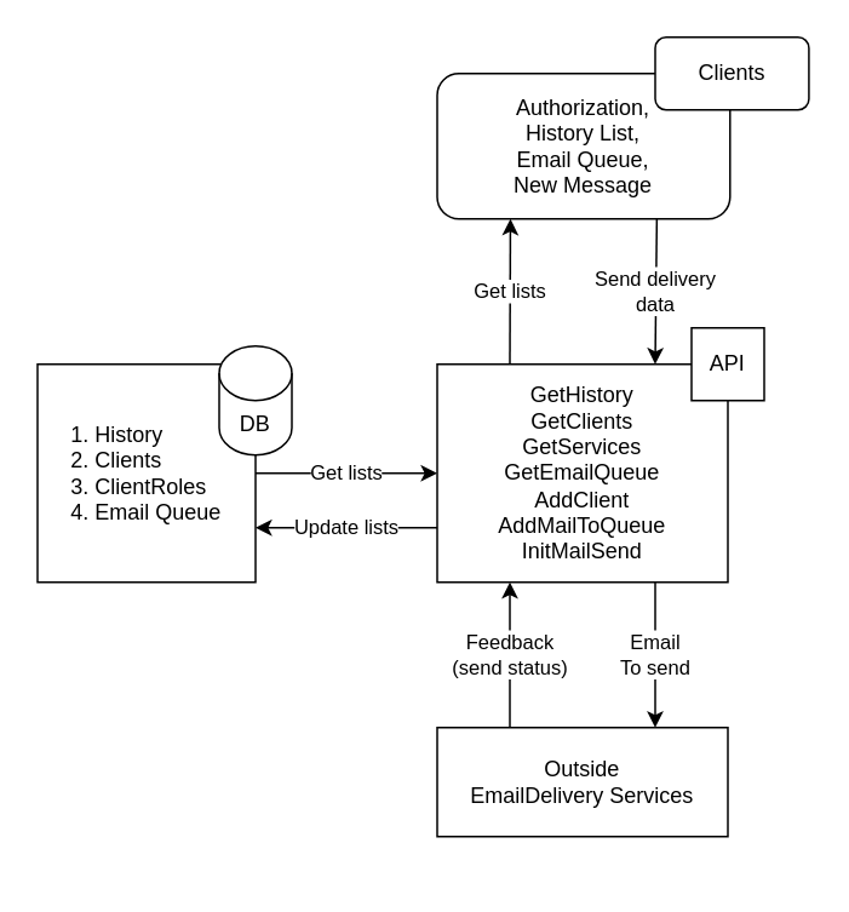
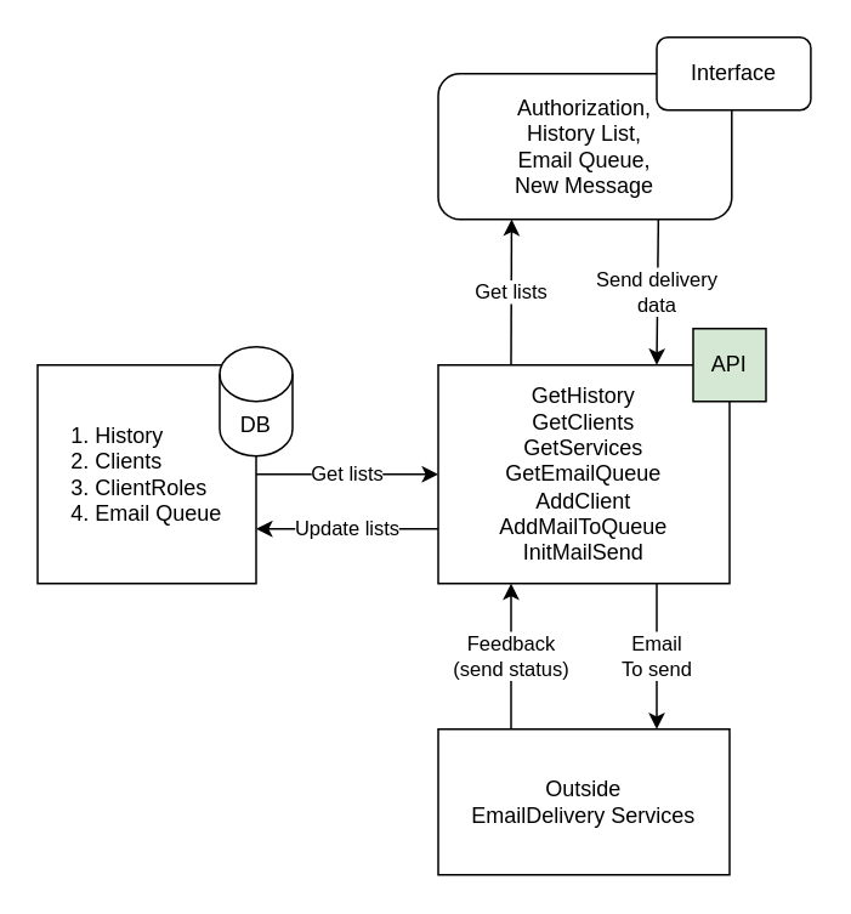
  <mxCell id="0" />
  <mxCell id="1" parent="0" />
  <mxCell id="2" value="" style="group" parent="1" vertex="1" connectable="0"><mxGeometry x="240" y="180" width="180" height="180" as="geometry" /></mxCell>
  <mxCell id="3" value="GetHistory&lt;br&gt;GetClients&lt;br&gt;GetServices&lt;br&gt;GetEmailQueue&lt;br&gt;AddClient&lt;br&gt;AddMailToQueue&lt;br&gt;InitMailSend" style="rounded=0;whiteSpace=wrap;html=1;" parent="2" vertex="1"><mxGeometry y="20" width="160" height="120" as="geometry" /></mxCell>
- <mxCell id="4" value="API" style="whiteSpace=wrap;html=1;aspect=fixed;" parent="2" vertex="1"><mxGeometry x="140" width="40" height="40" as="geometry" /></mxCell>
+ <mxCell id="4" value="API" style="whiteSpace=wrap;html=1;aspect=fixed;fillColor=#d5e8d4;" parent="2" vertex="1"><mxGeometry x="140" width="40" height="40" as="geometry" /></mxCell>
  <mxCell id="5" value="Feedback&lt;br&gt;(send status)" style="endArrow=classic;html=1;entryX=0.25;entryY=1;entryDx=0;entryDy=0;" parent="2" target="3" edge="1"><mxGeometry width="50" height="50" relative="1" as="geometry"><mxPoint x="40" y="220" as="sourcePoint" /><mxPoint x="90" y="170" as="targetPoint" /></mxGeometry></mxCell>
  <mxCell id="6" value="" style="group" parent="1" vertex="1" connectable="0"><mxGeometry x="20" y="190" width="140" height="130" as="geometry" /></mxCell>
  <mxCell id="7" value="&lt;div style=&quot;text-align: justify&quot;&gt;&lt;span&gt;1. History&lt;/span&gt;&lt;/div&gt;&lt;div style=&quot;text-align: justify&quot;&gt;&lt;span&gt;2. Clients&lt;/span&gt;&lt;/div&gt;&lt;div style=&quot;text-align: justify&quot;&gt;&lt;span&gt;3. ClientRoles&lt;/span&gt;&lt;/div&gt;&lt;div style=&quot;text-align: justify&quot;&gt;&lt;span&gt;4. Email Queue&lt;/span&gt;&lt;/div&gt;" style="rounded=0;whiteSpace=wrap;html=1;align=center;" parent="6" vertex="1"><mxGeometry y="10" width="120" height="120" as="geometry" /></mxCell>
  <mxCell id="8" value="DB" style="shape=cylinder3;whiteSpace=wrap;html=1;boundedLbl=1;backgroundOutline=1;size=15;" parent="6" vertex="1"><mxGeometry x="100" width="40" height="60" as="geometry" /></mxCell>
  <mxCell id="9" value="" style="group" parent="1" vertex="1" connectable="0"><mxGeometry x="230" y="20" width="214.61" height="100" as="geometry" /></mxCell>
  <mxCell id="10" value="Authorization,&lt;br&gt;History List,&lt;br&gt;Email Queue,&lt;br&gt;New Message" style="rounded=1;whiteSpace=wrap;html=1;" parent="9" vertex="1"><mxGeometry x="10" y="20" width="161.2" height="80" as="geometry" /></mxCell>
- <mxCell id="11" value="Clients" style="rounded=1;whiteSpace=wrap;html=1;" parent="9" vertex="1"><mxGeometry x="130.003" width="84.607" height="40" as="geometry" /></mxCell>
- <mxCell id="12" value="Outside&lt;br&gt;EmailDelivery Services" style="rounded=0;whiteSpace=wrap;html=1;" parent="1" vertex="1"><mxGeometry x="240" y="400" width="160" height="60" as="geometry" /></mxCell>
+ <mxCell id="11" value="Interface" style="rounded=1;whiteSpace=wrap;html=1;" parent="9" vertex="1"><mxGeometry x="130.003" width="84.607" height="40" as="geometry" /></mxCell>
+ <mxCell id="12" value="Outside&lt;br&gt;EmailDelivery Services" style="rounded=0;whiteSpace=wrap;html=1;" parent="1" vertex="1"><mxGeometry x="240" y="400" width="160" height="80" as="geometry" /></mxCell>
  <mxCell id="13" value="Email&lt;br&gt;To send" style="endArrow=classic;html=1;exitX=0.75;exitY=1;exitDx=0;exitDy=0;entryX=0.75;entryY=0;entryDx=0;entryDy=0;" parent="1" source="3" target="12" edge="1"><mxGeometry width="50" height="50" relative="1" as="geometry"><mxPoint x="340" y="380" as="sourcePoint" /><mxPoint x="390" y="330" as="targetPoint" /></mxGeometry></mxCell>
  <mxCell id="14" value="Update lists" style="endArrow=classic;html=1;exitX=0;exitY=0.75;exitDx=0;exitDy=0;" parent="1" source="3" edge="1"><mxGeometry width="50" height="50" relative="1" as="geometry"><mxPoint x="239" y="280" as="sourcePoint" /><mxPoint x="140" y="290" as="targetPoint" /></mxGeometry></mxCell>
  <mxCell id="15" value="Get lists" style="endArrow=classic;html=1;exitX=1;exitY=0.5;exitDx=0;exitDy=0;entryX=0;entryY=0.5;entryDx=0;entryDy=0;" parent="1" source="7" target="3" edge="1"><mxGeometry width="50" height="50" relative="1" as="geometry"><mxPoint x="180" y="310" as="sourcePoint" /><mxPoint x="230" y="260" as="targetPoint" /></mxGeometry></mxCell>
  <mxCell id="16" value="Get lists" style="endArrow=classic;html=1;entryX=0.25;entryY=1;entryDx=0;entryDy=0;" parent="1" target="10" edge="1"><mxGeometry width="50" height="50" relative="1" as="geometry"><mxPoint x="280" y="200" as="sourcePoint" /><mxPoint x="330" y="150" as="targetPoint" /></mxGeometry></mxCell>
  <mxCell id="17" value="Send delivery&lt;br&gt;data" style="endArrow=classic;html=1;exitX=0.75;exitY=1;exitDx=0;exitDy=0;entryX=0.75;entryY=0;entryDx=0;entryDy=0;" parent="1" source="10" target="3" edge="1"><mxGeometry width="50" height="50" relative="1" as="geometry"><mxPoint x="340" y="190" as="sourcePoint" /><mxPoint x="390" y="140" as="targetPoint" /></mxGeometry></mxCell>
